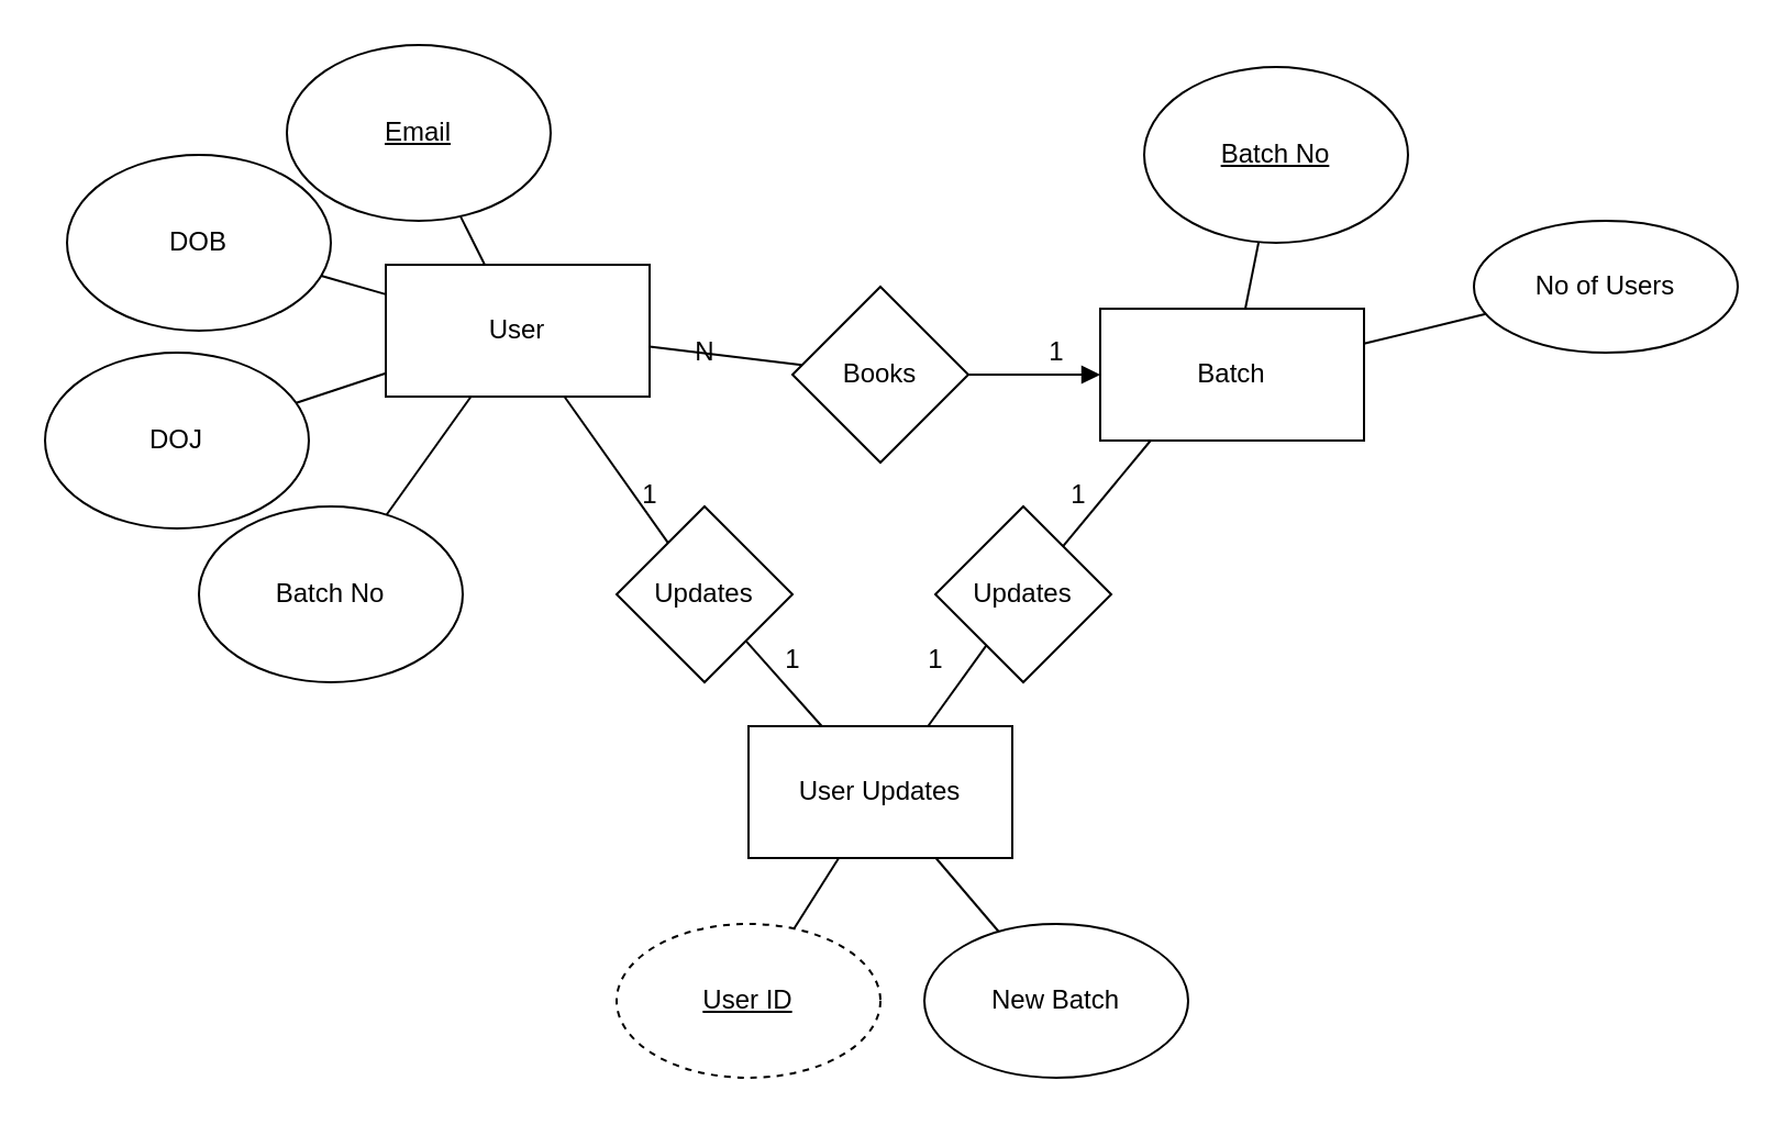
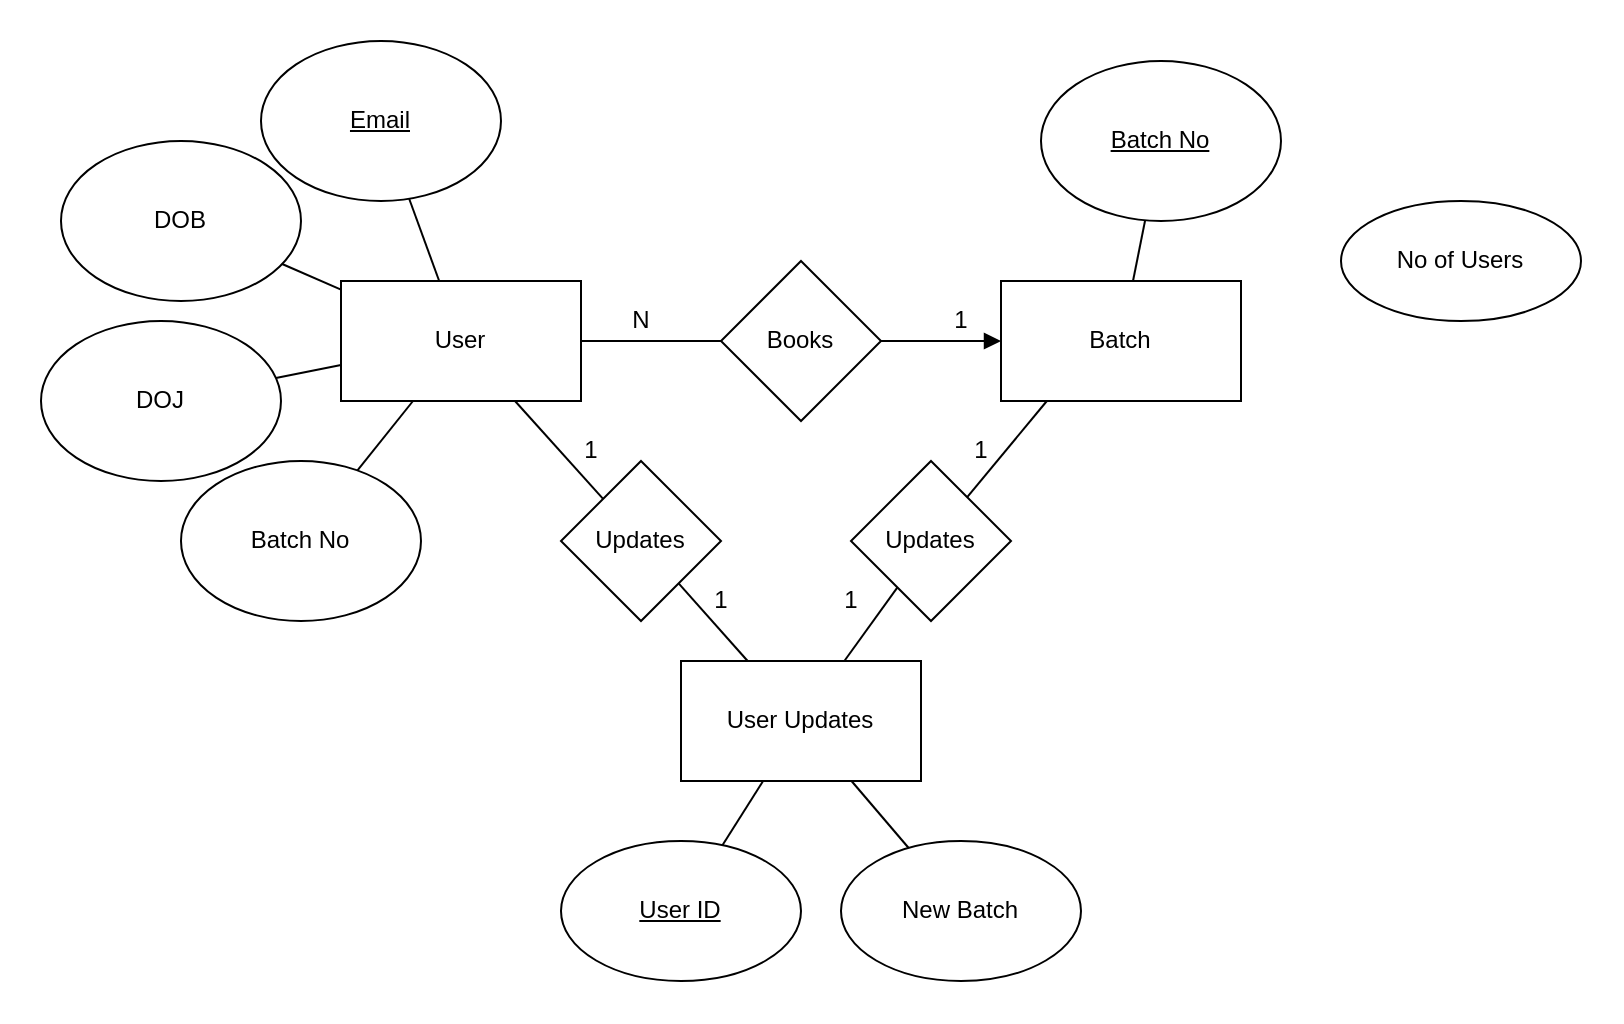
  <mxCell id="0" />
  <mxCell id="1" parent="0" />
- <mxCell id="2" value="User" style="rounded=0;whiteSpace=wrap;html=1;" vertex="1" parent="1"><mxGeometry x="175" y="120" width="120" height="60" as="geometry" /></mxCell>
+ <mxCell id="2" value="User" style="rounded=0;whiteSpace=wrap;html=1;" vertex="1" parent="1"><mxGeometry x="170" y="140" width="120" height="60" as="geometry" /></mxCell>
  <mxCell id="3" value="Batch" style="rounded=0;whiteSpace=wrap;html=1;" vertex="1" parent="1"><mxGeometry x="500" y="140" width="120" height="60" as="geometry" /></mxCell>
  <mxCell id="4" value="&lt;u&gt;Email&lt;/u&gt;" style="ellipse;whiteSpace=wrap;html=1;" vertex="1" parent="1"><mxGeometry x="130" y="20" width="120" height="80" as="geometry" /></mxCell>
  <mxCell id="5" value="DOB" style="ellipse;whiteSpace=wrap;html=1;" vertex="1" parent="1"><mxGeometry x="30" y="70" width="120" height="80" as="geometry" /></mxCell>
  <mxCell id="6" value="DOJ" style="ellipse;whiteSpace=wrap;html=1;" vertex="1" parent="1"><mxGeometry x="20" y="160" width="120" height="80" as="geometry" /></mxCell>
  <mxCell id="7" value="Batch No" style="ellipse;whiteSpace=wrap;html=1;" vertex="1" parent="1"><mxGeometry x="90" y="230" width="120" height="80" as="geometry" /></mxCell>
  <mxCell id="8" value="Books" style="rhombus;whiteSpace=wrap;html=1;" vertex="1" parent="1"><mxGeometry x="360" y="130" width="80" height="80" as="geometry" /></mxCell>
  <mxCell id="9" value="&lt;u&gt;Batch No&lt;/u&gt;" style="ellipse;whiteSpace=wrap;html=1;" vertex="1" parent="1"><mxGeometry x="520" y="30" width="120" height="80" as="geometry" /></mxCell>
  <mxCell id="10" value="" style="endArrow=none;html=1;rounded=0;" edge="1" parent="1" source="2" target="8"><mxGeometry width="50" height="50" relative="1" as="geometry"><mxPoint x="200" y="200" as="sourcePoint" /><mxPoint x="250" y="150" as="targetPoint" /></mxGeometry></mxCell>
  <mxCell id="11" value="" style="endArrow=block;html=1;rounded=0;" edge="1" parent="1" source="8" target="3"><mxGeometry width="50" height="50" relative="1" as="geometry"><mxPoint x="200" y="200" as="sourcePoint" /><mxPoint x="250" y="150" as="targetPoint" /></mxGeometry></mxCell>
  <mxCell id="12" value="No of Users" style="ellipse;whiteSpace=wrap;html=1;" vertex="1" parent="1"><mxGeometry x="670" y="100" width="120" height="60" as="geometry" /></mxCell>
  <mxCell id="13" value="User Updates" style="rounded=0;whiteSpace=wrap;html=1;" vertex="1" parent="1"><mxGeometry x="340" y="330" width="120" height="60" as="geometry" /></mxCell>
- <mxCell id="14" value="&lt;u&gt;User ID&lt;/u&gt;" style="ellipse;whiteSpace=wrap;html=1;dashed=1;" vertex="1" parent="1"><mxGeometry x="280" y="420" width="120" height="70" as="geometry" /></mxCell>
+ <mxCell id="14" value="&lt;u&gt;User ID&lt;/u&gt;" style="ellipse;whiteSpace=wrap;html=1;" vertex="1" parent="1"><mxGeometry x="280" y="420" width="120" height="70" as="geometry" /></mxCell>
  <mxCell id="15" value="New Batch" style="ellipse;whiteSpace=wrap;html=1;" vertex="1" parent="1"><mxGeometry x="420" y="420" width="120" height="70" as="geometry" /></mxCell>
  <mxCell id="16" value="" style="endArrow=none;html=1;rounded=0;" edge="1" parent="1" source="4" target="2"><mxGeometry width="50" height="50" relative="1" as="geometry"><mxPoint x="200" y="200" as="sourcePoint" /><mxPoint x="250" y="150" as="targetPoint" /></mxGeometry></mxCell>
  <mxCell id="17" value="" style="endArrow=none;html=1;rounded=0;" edge="1" parent="1" source="5" target="2"><mxGeometry width="50" height="50" relative="1" as="geometry"><mxPoint x="210" y="210" as="sourcePoint" /><mxPoint x="260" y="160" as="targetPoint" /></mxGeometry></mxCell>
  <mxCell id="18" value="" style="endArrow=none;html=1;rounded=0;" edge="1" parent="1" source="6" target="2"><mxGeometry width="50" height="50" relative="1" as="geometry"><mxPoint x="220" y="220" as="sourcePoint" /><mxPoint x="270" y="170" as="targetPoint" /></mxGeometry></mxCell>
  <mxCell id="19" value="" style="endArrow=none;html=1;rounded=0;" edge="1" parent="1" source="7" target="2"><mxGeometry width="50" height="50" relative="1" as="geometry"><mxPoint x="230" y="230" as="sourcePoint" /><mxPoint x="280" y="180" as="targetPoint" /></mxGeometry></mxCell>
  <mxCell id="20" value="N" style="text;html=1;align=center;verticalAlign=middle;resizable=0;points=[];autosize=1;strokeColor=none;fillColor=none;" vertex="1" parent="1"><mxGeometry x="305" y="145" width="30" height="30" as="geometry" /></mxCell>
  <mxCell id="21" value="1" style="text;html=1;align=center;verticalAlign=middle;resizable=0;points=[];autosize=1;strokeColor=none;fillColor=none;" vertex="1" parent="1"><mxGeometry x="465" y="145" width="30" height="30" as="geometry" /></mxCell>
  <mxCell id="22" value="" style="endArrow=none;html=1;rounded=0;" edge="1" parent="1" source="9" target="3"><mxGeometry width="50" height="50" relative="1" as="geometry"><mxPoint x="240" y="240" as="sourcePoint" /><mxPoint x="290" y="190" as="targetPoint" /></mxGeometry></mxCell>
- <mxCell id="23" value="" style="endArrow=none;html=1;rounded=0;" edge="1" parent="1" source="12" target="3"><mxGeometry width="50" height="50" relative="1" as="geometry"><mxPoint x="250" y="250" as="sourcePoint" /><mxPoint x="300" y="200" as="targetPoint" /></mxGeometry></mxCell>
  <mxCell id="24" value="" style="endArrow=none;html=1;rounded=0;" edge="1" parent="1" source="14" target="13"><mxGeometry width="50" height="50" relative="1" as="geometry"><mxPoint x="260" y="260" as="sourcePoint" /><mxPoint x="310" y="210" as="targetPoint" /></mxGeometry></mxCell>
  <mxCell id="25" value="" style="endArrow=none;html=1;rounded=0;" edge="1" parent="1" source="15" target="13"><mxGeometry width="50" height="50" relative="1" as="geometry"><mxPoint x="270" y="270" as="sourcePoint" /><mxPoint x="410" y="350" as="targetPoint" /></mxGeometry></mxCell>
  <mxCell id="26" value="Updates" style="rhombus;whiteSpace=wrap;html=1;" vertex="1" parent="1"><mxGeometry x="280" y="230" width="80" height="80" as="geometry" /></mxCell>
  <mxCell id="27" value="" style="endArrow=none;html=1;rounded=0;" edge="1" parent="1" source="13" target="26"><mxGeometry width="50" height="50" relative="1" as="geometry"><mxPoint x="280" y="280" as="sourcePoint" /><mxPoint x="330" y="230" as="targetPoint" /></mxGeometry></mxCell>
  <mxCell id="28" value="" style="endArrow=none;html=1;rounded=0;" edge="1" parent="1" source="26" target="2"><mxGeometry width="50" height="50" relative="1" as="geometry"><mxPoint x="290" y="290" as="sourcePoint" /><mxPoint x="340" y="240" as="targetPoint" /></mxGeometry></mxCell>
  <mxCell id="29" value="Updates" style="rhombus;whiteSpace=wrap;html=1;" vertex="1" parent="1"><mxGeometry x="425" y="230" width="80" height="80" as="geometry" /></mxCell>
  <mxCell id="30" value="" style="endArrow=none;html=1;rounded=0;" edge="1" parent="1" target="29" source="13"><mxGeometry width="50" height="50" relative="1" as="geometry"><mxPoint x="449.997" y="330" as="sourcePoint" /><mxPoint x="521.33" y="230" as="targetPoint" /></mxGeometry></mxCell>
  <mxCell id="31" value="" style="endArrow=none;html=1;rounded=0;" edge="1" parent="1" source="29"><mxGeometry width="50" height="50" relative="1" as="geometry"><mxPoint x="481.33" y="290" as="sourcePoint" /><mxPoint x="522.93" y="200" as="targetPoint" /></mxGeometry></mxCell>
  <mxCell id="32" value="1" style="text;html=1;align=center;verticalAlign=middle;resizable=0;points=[];autosize=1;strokeColor=none;fillColor=none;" vertex="1" parent="1"><mxGeometry x="345" y="285" width="30" height="30" as="geometry" /></mxCell>
  <mxCell id="33" value="1" style="text;html=1;align=center;verticalAlign=middle;resizable=0;points=[];autosize=1;strokeColor=none;fillColor=none;" vertex="1" parent="1"><mxGeometry x="280" y="210" width="30" height="30" as="geometry" /></mxCell>
  <mxCell id="34" value="1" style="text;html=1;align=center;verticalAlign=middle;resizable=0;points=[];autosize=1;strokeColor=none;fillColor=none;" vertex="1" parent="1"><mxGeometry x="410" y="285" width="30" height="30" as="geometry" /></mxCell>
  <mxCell id="35" value="1" style="text;html=1;align=center;verticalAlign=middle;resizable=0;points=[];autosize=1;strokeColor=none;fillColor=none;" vertex="1" parent="1"><mxGeometry x="475" y="210" width="30" height="30" as="geometry" /></mxCell>
